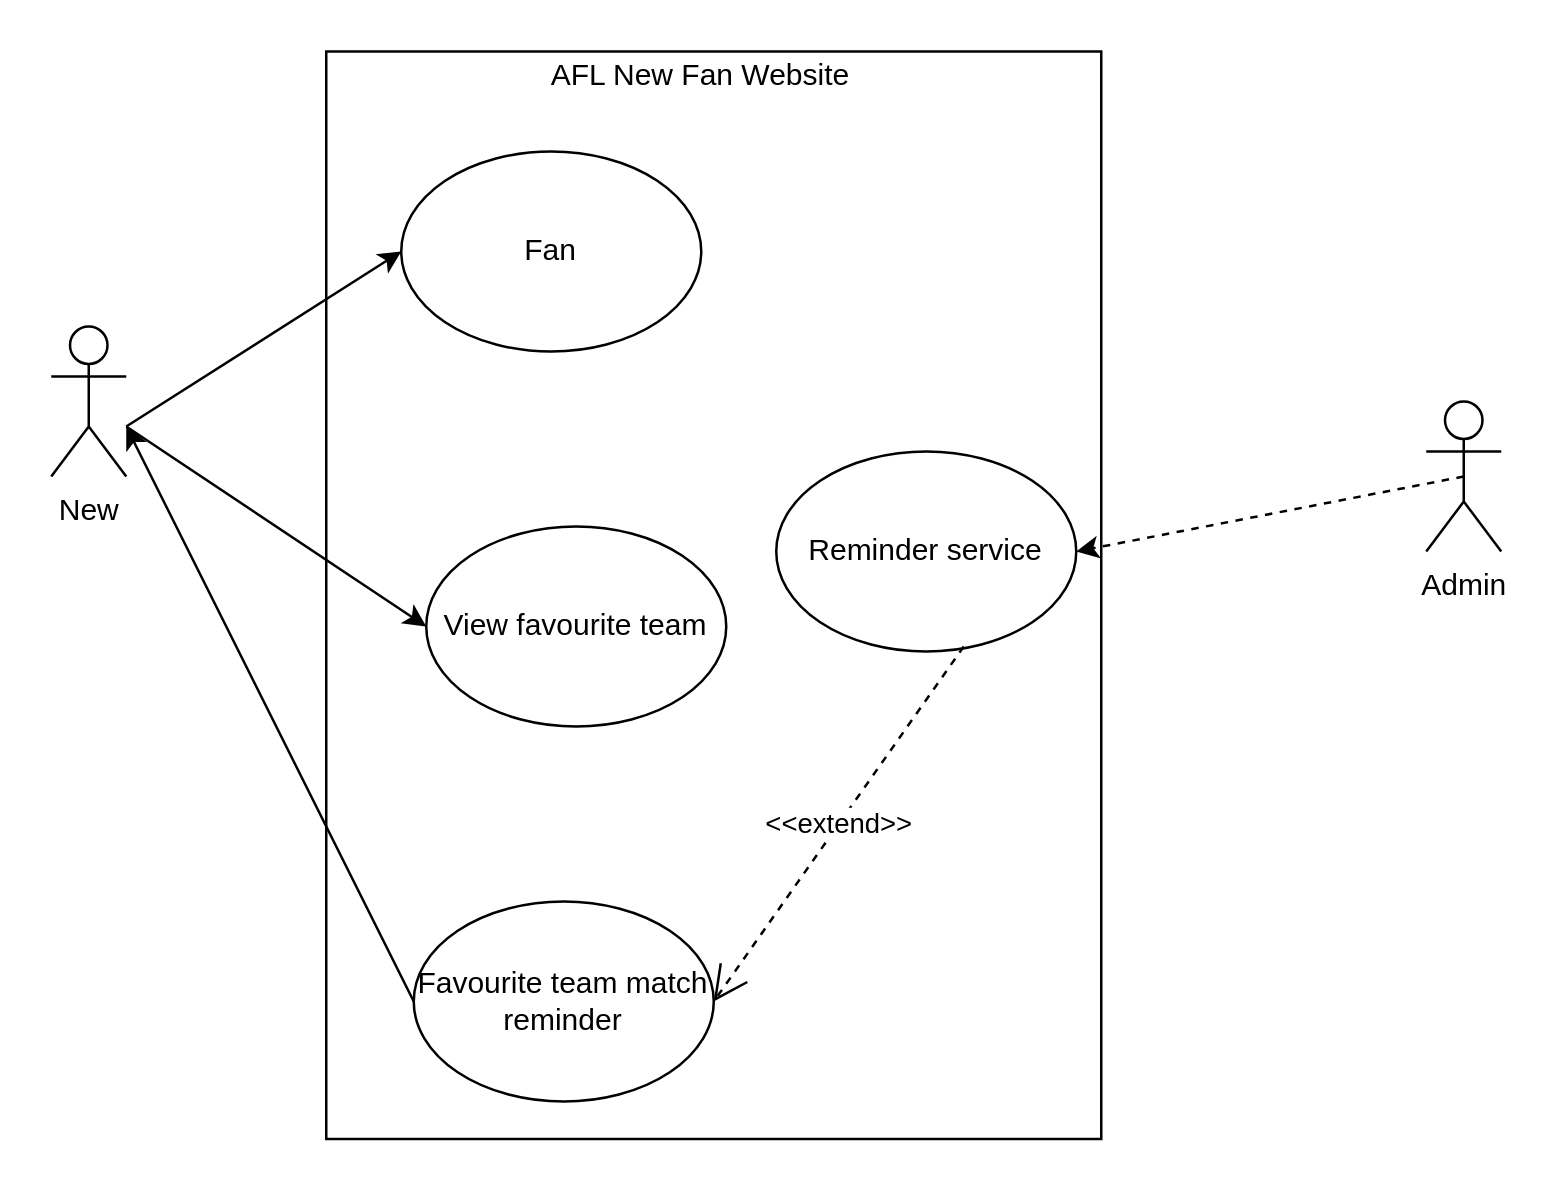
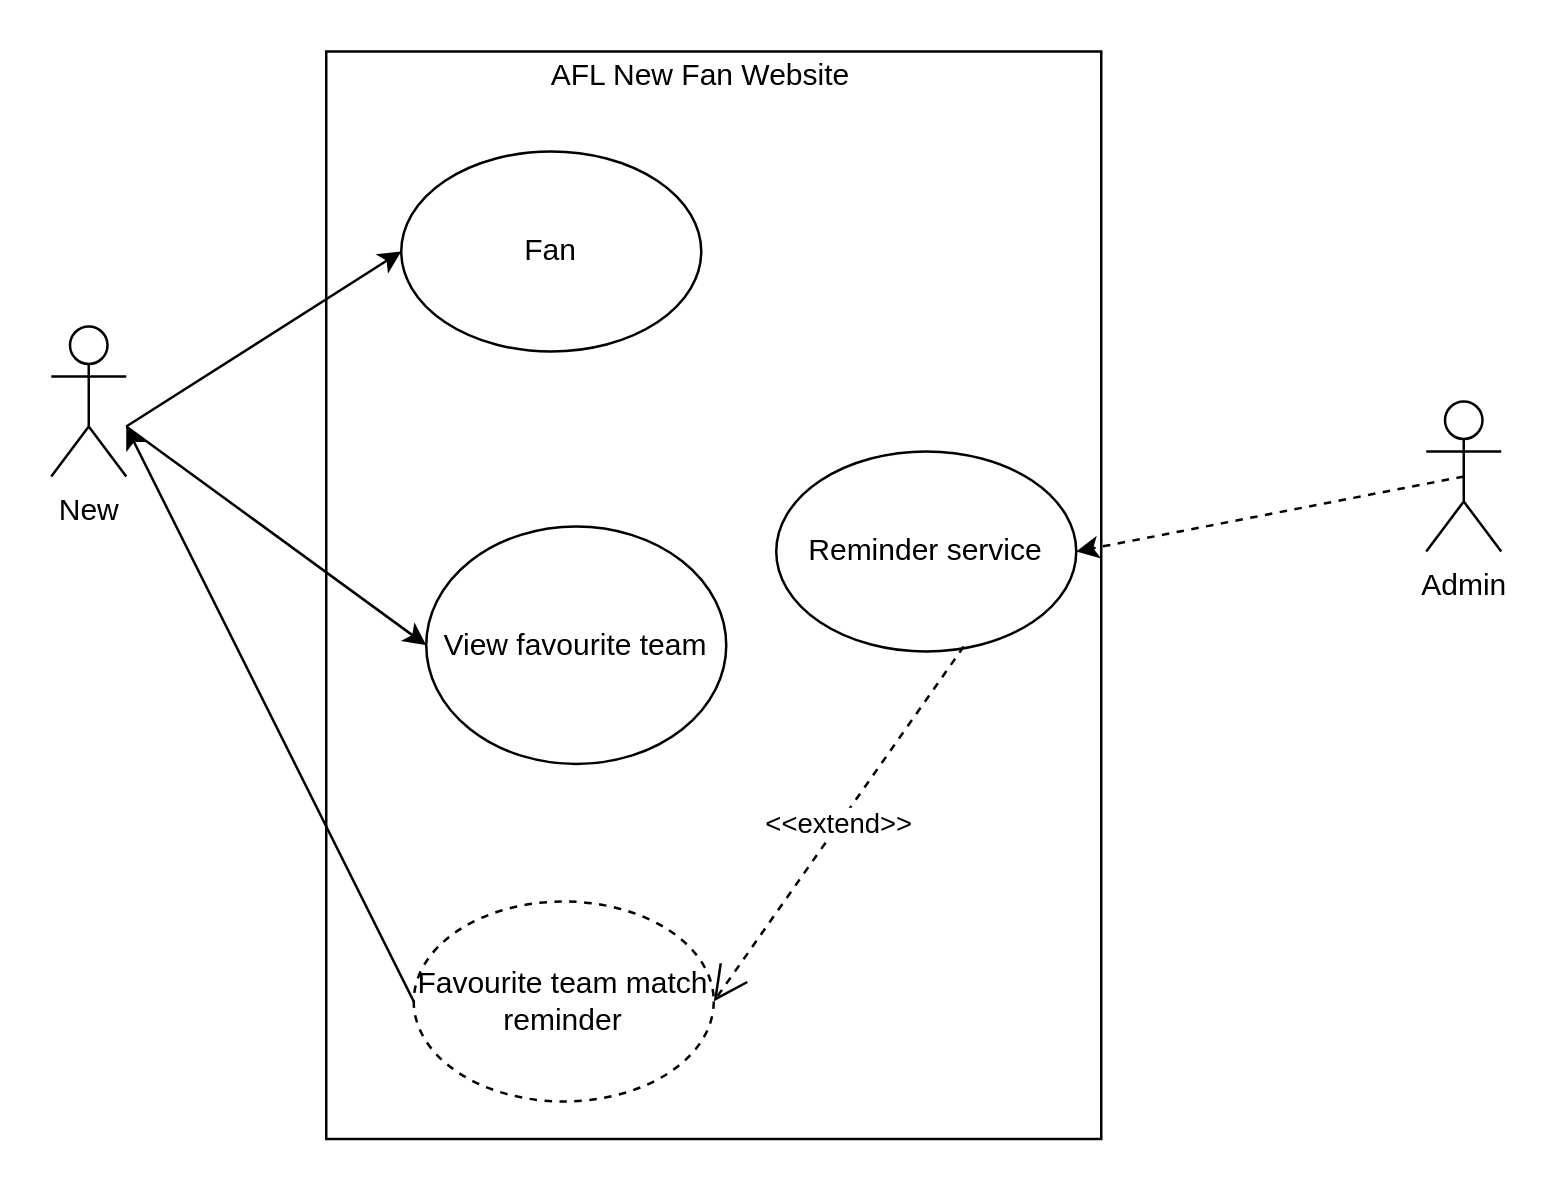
  <mxCell id="0" />
  <mxCell id="1" parent="0" />
  <mxCell id="2" value="New" parent="1" vertex="1" style="shape=umlActor;verticalLabelPosition=bottom;labelBackgroundColor=#ffffff;verticalAlign=top;html=1;outlineConnect=0;"><mxGeometry as="geometry" height="60" width="30" y="130" x="20" /></mxCell>
  <mxCell id="3" value="" parent="1" vertex="1" style="rounded=0;whiteSpace=wrap;html=1;gradientColor=none;fillColor=none;"><mxGeometry as="geometry" height="435" width="310" y="20" x="130" /></mxCell>
  <mxCell id="4" value="Fan&lt;br&gt;" parent="1" vertex="1" style="ellipse;whiteSpace=wrap;html=1;"><mxGeometry as="geometry" height="80" width="120" y="60" x="160" /></mxCell>
  <mxCell id="5" value="" parent="1" style="endArrow=classic;html=1;entryX=0;entryY=0.5;entryDx=0;entryDy=0;" edge="1" target="4"><mxGeometry as="geometry" height="50" width="50" relative="1"><mxPoint as="sourcePoint" y="170" x="50" /><mxPoint as="targetPoint" y="130" x="130" /></mxGeometry></mxCell>
  <mxCell id="6" value="Reminder service&lt;br&gt;" parent="1" vertex="1" style="ellipse;whiteSpace=wrap;html=1;"><mxGeometry as="geometry" height="80" width="120" y="180" x="310" /></mxCell>
- <mxCell id="7" value="View favourite team&lt;br&gt;" parent="1" vertex="1" style="ellipse;whiteSpace=wrap;html=1;"><mxGeometry as="geometry" height="80" width="120" y="210" x="170" /></mxCell>
+ <mxCell id="7" value="View favourite team&lt;br&gt;" parent="1" vertex="1" style="ellipse;whiteSpace=wrap;html=1;"><mxGeometry x="170" y="210" as="geometry" height="95" width="120" /></mxCell>
  <mxCell id="8" value="AFL New Fan Website&lt;br&gt;" parent="1" vertex="1" style="text;html=1;strokeColor=none;fillColor=none;align=center;verticalAlign=middle;whiteSpace=wrap;rounded=0;"><mxGeometry as="geometry" height="20" width="200" y="20" x="180" /></mxCell>
- <mxCell id="9" value="Favourite team match reminder" parent="1" vertex="1" style="ellipse;whiteSpace=wrap;html=1;"><mxGeometry as="geometry" height="80" width="120" y="360" x="165" /></mxCell>
+ <mxCell id="9" value="Favourite team match reminder" parent="1" vertex="1" style="ellipse;whiteSpace=wrap;html=1;dashed=1;"><mxGeometry as="geometry" height="80" width="120" y="360" x="165" /></mxCell>
  <mxCell id="10" value="&amp;lt;&amp;lt;extend&amp;gt;&amp;gt;" parent="1" style="endArrow=open;endSize=12;dashed=1;html=1;entryX=1;entryY=0.5;entryDx=0;entryDy=0;exitX=0.625;exitY=0.975;exitDx=0;exitDy=0;exitPerimeter=0;" edge="1" target="9" source="6"><mxGeometry as="geometry" width="160" relative="1"><mxPoint as="sourcePoint" y="300" x="280" /><mxPoint as="targetPoint" y="300" x="433" /></mxGeometry></mxCell>
  <mxCell id="11" value="" parent="1" style="endArrow=classic;html=1;entryX=0;entryY=0.5;entryDx=0;entryDy=0;" edge="1" target="7"><mxGeometry as="geometry" height="50" width="50" relative="1"><mxPoint as="sourcePoint" y="170" x="50" /><mxPoint as="targetPoint" y="110" x="170" /></mxGeometry></mxCell>
  <mxCell id="12" value="" parent="1" style="endArrow=classic;html=1;exitX=0;exitY=0.5;exitDx=0;exitDy=0;" edge="1" source="9"><mxGeometry as="geometry" height="50" width="50" relative="1"><mxPoint as="sourcePoint" y="390" x="-20" /><mxPoint as="targetPoint" y="170" x="50" /></mxGeometry></mxCell>
  <mxCell id="13" value="Admin&lt;br&gt;" parent="1" vertex="1" style="shape=umlActor;verticalLabelPosition=bottom;labelBackgroundColor=#ffffff;verticalAlign=top;html=1;outlineConnect=0;"><mxGeometry as="geometry" height="60" width="30" y="160" x="570" /></mxCell>
  <mxCell id="14" value="" parent="1" style="endArrow=classic;html=1;entryX=1;entryY=0.5;entryDx=0;entryDy=0;exitX=0.5;exitY=0.5;exitDx=0;exitDy=0;exitPerimeter=0;dashed=1;" edge="1" target="6" source="13"><mxGeometry as="geometry" height="50" width="50" relative="1"><mxPoint as="sourcePoint" y="150" x="545" /><mxPoint as="targetPoint" y="80" x="655" /></mxGeometry></mxCell>
